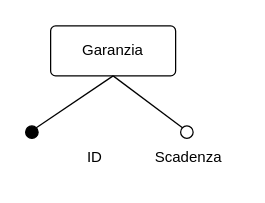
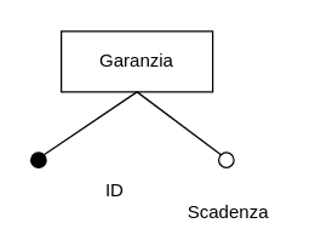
  <mxCell id="0" />
  <mxCell id="1" parent="0" />
- <mxCell id="2" value="Garanzia" style="rounded=1;arcSize=10;whiteSpace=wrap;html=1;align=center;" vertex="1" parent="1"><mxGeometry x="40" y="20" width="100" height="40" as="geometry" /></mxCell>
- <mxCell id="3" value="Scadenza" style="text;html=1;align=center;verticalAlign=middle;resizable=0;points=[];autosize=1;strokeColor=none;fillColor=none;" vertex="1" parent="1"><mxGeometry x="110" y="110" width="80" height="30" as="geometry" /></mxCell>
+ <mxCell id="2" value="Garanzia" style="arcSize=10;whiteSpace=wrap;html=1;align=center;rounded=0;" vertex="1" parent="1"><mxGeometry x="40" y="20" width="100" height="40" as="geometry" /></mxCell>
+ <mxCell id="3" value="Scadenza" style="text;html=1;align=center;verticalAlign=middle;resizable=0;points=[];autosize=1;strokeColor=none;fillColor=none;" vertex="1" parent="1"><mxGeometry x="110" y="125" width="80" height="30" as="geometry" /></mxCell>
  <mxCell id="4" value="" style="ellipse;whiteSpace=wrap;html=1;aspect=fixed;" vertex="1" parent="1"><mxGeometry x="144" y="100" width="10" height="10" as="geometry" /></mxCell>
  <mxCell id="5" value="" style="ellipse;whiteSpace=wrap;html=1;aspect=fixed;strokeColor=#000000;fillColor=#000000;" vertex="1" parent="1"><mxGeometry x="20" y="100" width="10" height="10" as="geometry" /></mxCell>
  <mxCell id="6" value="ID" style="text;html=1;align=center;verticalAlign=middle;resizable=0;points=[];autosize=1;strokeColor=none;fillColor=none;" vertex="1" parent="1"><mxGeometry x="55" y="110" width="40" height="30" as="geometry" /></mxCell>
  <mxCell id="7" value="" style="endArrow=none;html=1;rounded=0;entryX=0.5;entryY=1;entryDx=0;entryDy=0;exitX=1;exitY=0;exitDx=0;exitDy=0;" edge="1" parent="1" source="5" target="2"><mxGeometry width="50" height="50" relative="1" as="geometry"><mxPoint x="100" y="250" as="sourcePoint" /><mxPoint x="150" y="200" as="targetPoint" /></mxGeometry></mxCell>
  <mxCell id="8" value="" style="endArrow=none;html=1;rounded=0;entryX=0.5;entryY=1;entryDx=0;entryDy=0;exitX=0;exitY=0;exitDx=0;exitDy=0;" edge="1" parent="1" source="4" target="2"><mxGeometry width="50" height="50" relative="1" as="geometry"><mxPoint x="100" y="250" as="sourcePoint" /><mxPoint x="150" y="200" as="targetPoint" /></mxGeometry></mxCell>
